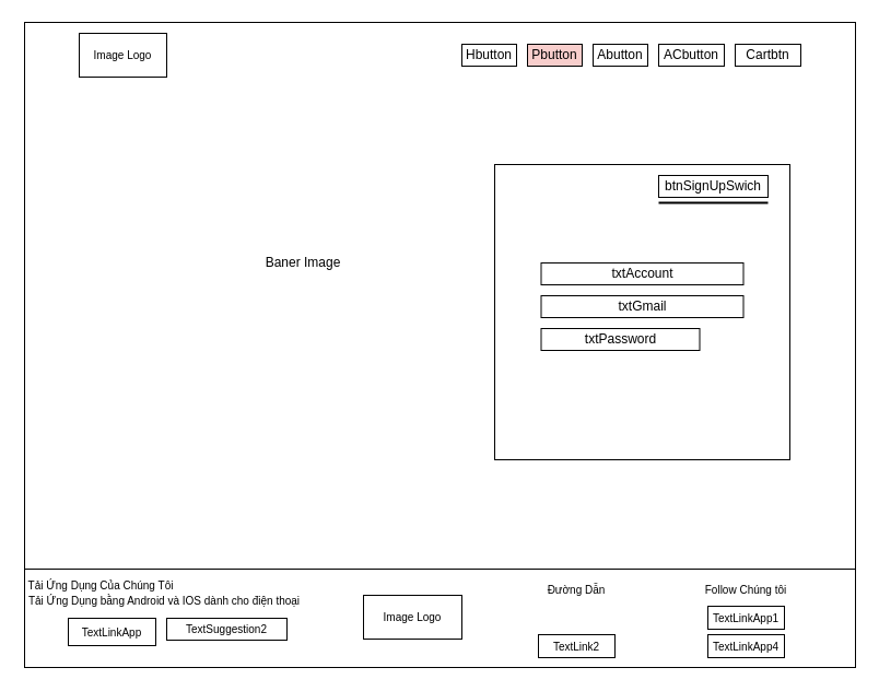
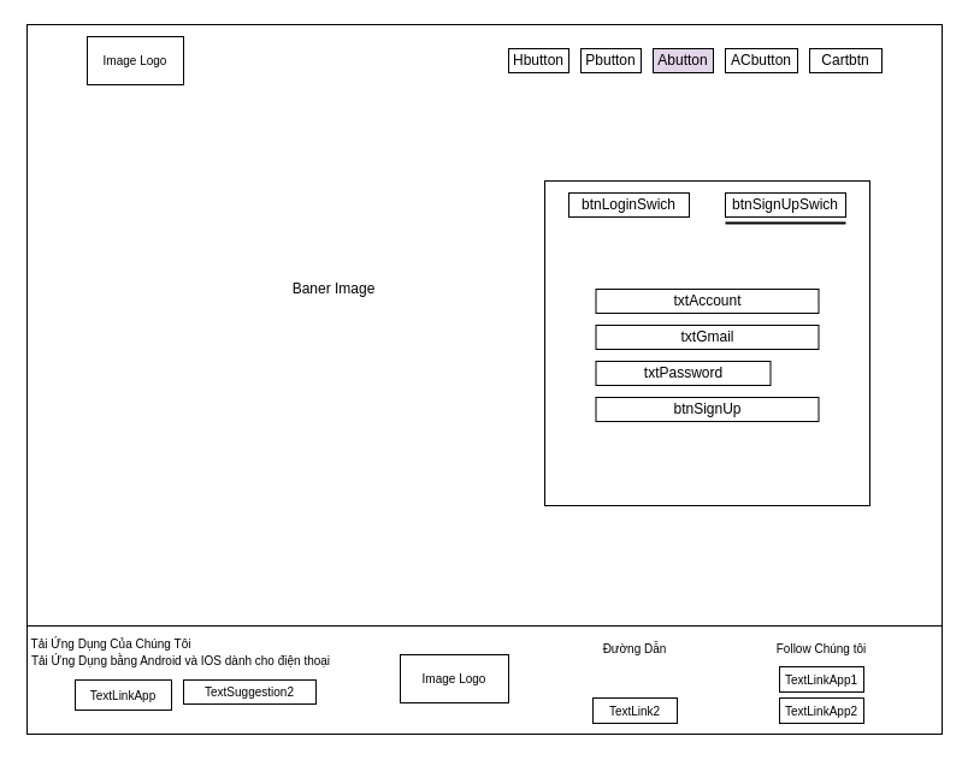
  <mxCell id="0" />
  <mxCell id="1" parent="0" />
  <mxCell id="2" value="" style="rounded=0;whiteSpace=wrap;html=1;" vertex="1" parent="1"><mxGeometry x="22" y="20" width="760" height="590" as="geometry" /></mxCell>
  <mxCell id="3" value="&lt;span style=&quot;font-size: 10px;&quot;&gt;Image Logo&lt;/span&gt;" style="rounded=0;whiteSpace=wrap;html=1;" vertex="1" parent="1"><mxGeometry x="72" y="30" width="80" height="40" as="geometry" /></mxCell>
  <mxCell id="4" value="Hbutton" style="rounded=0;whiteSpace=wrap;html=1;" vertex="1" parent="1"><mxGeometry x="422" y="40" width="50" height="20" as="geometry" /></mxCell>
- <mxCell id="5" value="Pbutton" style="rounded=0;whiteSpace=wrap;html=1;fillColor=#f8cecc;" vertex="1" parent="1"><mxGeometry x="482" y="40" width="50" height="20" as="geometry" /></mxCell>
- <mxCell id="6" value="Abutton" style="rounded=0;whiteSpace=wrap;html=1;" vertex="1" parent="1"><mxGeometry x="542" y="40" width="50" height="20" as="geometry" /></mxCell>
+ <mxCell id="5" value="Pbutton" style="rounded=0;whiteSpace=wrap;html=1;" vertex="1" parent="1"><mxGeometry x="482" y="40" width="50" height="20" as="geometry" /></mxCell>
+ <mxCell id="6" value="Abutton" style="rounded=0;whiteSpace=wrap;html=1;fillColor=#e1d5e7;" vertex="1" parent="1"><mxGeometry x="542" y="40" width="50" height="20" as="geometry" /></mxCell>
  <mxCell id="7" value="ACbutton" style="rounded=0;whiteSpace=wrap;html=1;" vertex="1" parent="1"><mxGeometry x="602" y="40" width="60" height="20" as="geometry" /></mxCell>
  <mxCell id="8" value="Cartbtn" style="rounded=0;whiteSpace=wrap;html=1;" vertex="1" parent="1"><mxGeometry x="672" y="40" width="60" height="20" as="geometry" /></mxCell>
  <mxCell id="9" value="" style="rounded=0;whiteSpace=wrap;html=1;" vertex="1" parent="1"><mxGeometry x="22" y="520" width="760" height="90" as="geometry" /></mxCell>
  <mxCell id="10" value="Tải Ứng Dụng Của Chúng Tôi" style="text;html=1;strokeColor=none;fillColor=none;align=center;verticalAlign=middle;whiteSpace=wrap;rounded=0;fontSize=10;" vertex="1" parent="1"><mxGeometry x="22" y="530" width="140" height="10" as="geometry" /></mxCell>
  <mxCell id="11" value="Tải Ứng Dụng bằng Android và IOS dành cho điện thoại" style="text;html=1;strokeColor=none;fillColor=none;align=center;verticalAlign=middle;whiteSpace=wrap;rounded=0;fontSize=10;" vertex="1" parent="1"><mxGeometry y="544" width="260" height="10" as="geometry" x="20" /></mxCell>
  <mxCell id="12" value="TextLinkApp" style="rounded=0;whiteSpace=wrap;html=1;fontSize=10;" vertex="1" parent="1"><mxGeometry x="62" y="565" width="80" height="25" as="geometry" /></mxCell>
  <mxCell id="13" value="TextSuggestion2" style="rounded=0;whiteSpace=wrap;html=1;fontSize=10;" vertex="1" parent="1"><mxGeometry x="152" y="565" width="110" height="20" as="geometry" /></mxCell>
  <mxCell id="14" value="Image Logo" style="rounded=0;whiteSpace=wrap;html=1;fontSize=10;" vertex="1" parent="1"><mxGeometry x="332" y="544" width="90" height="40" as="geometry" /></mxCell>
  <mxCell id="15" value="Đường Dẫn" style="text;html=1;strokeColor=none;fillColor=none;align=center;verticalAlign=middle;whiteSpace=wrap;rounded=0;fontSize=10;" vertex="1" parent="1"><mxGeometry x="497" y="524" width="60" height="30" as="geometry" /></mxCell>
  <mxCell id="16" value="TextLink2" style="rounded=0;whiteSpace=wrap;html=1;fontSize=10;" vertex="1" parent="1"><mxGeometry x="492" y="580" width="70" height="21" as="geometry" /></mxCell>
  <mxCell id="17" value="Follow Chúng tôi" style="text;html=1;strokeColor=none;fillColor=none;align=center;verticalAlign=middle;whiteSpace=wrap;rounded=0;fontSize=10;" vertex="1" parent="1"><mxGeometry x="642" y="524" width="80" height="30" as="geometry" /></mxCell>
  <mxCell id="18" value="TextLinkApp1" style="rounded=0;whiteSpace=wrap;html=1;fontSize=10;" vertex="1" parent="1"><mxGeometry x="647" y="554" width="70" height="21" as="geometry" /></mxCell>
- <mxCell id="19" value="TextLinkApp4" style="rounded=0;whiteSpace=wrap;html=1;fontSize=10;" vertex="1" parent="1"><mxGeometry x="647" y="580" width="70" height="21" as="geometry" /></mxCell>
+ <mxCell id="19" value="TextLinkApp2" style="rounded=0;whiteSpace=wrap;html=1;fontSize=10;" vertex="1" parent="1"><mxGeometry x="647" y="580" width="70" height="21" as="geometry" /></mxCell>
  <mxCell id="20" value="Baner Image" style="text;html=1;strokeColor=none;fillColor=none;align=center;verticalAlign=middle;whiteSpace=wrap;rounded=0;" vertex="1" parent="1"><mxGeometry x="227" y="225" width="100" height="30" as="geometry" /></mxCell>
  <mxCell id="21" value="" style="rounded=0;whiteSpace=wrap;html=1;" vertex="1" parent="1"><mxGeometry x="452" y="150" width="270" height="270" as="geometry" /></mxCell>
+ <mxCell id="22" value="btnLoginSwich" style="rounded=0;whiteSpace=wrap;html=1;" vertex="1" parent="1"><mxGeometry x="472" y="160" width="100" height="20" as="geometry" /></mxCell>
  <mxCell id="23" value="btnSignUpSwich" style="rounded=0;whiteSpace=wrap;html=1;" vertex="1" parent="1"><mxGeometry x="602" y="160" width="100" height="20" as="geometry" /></mxCell>
  <mxCell id="24" value="txtAccount" style="rounded=0;whiteSpace=wrap;html=1;" vertex="1" parent="1"><mxGeometry x="494.5" y="240" width="185" height="20" as="geometry" /></mxCell>
  <mxCell id="25" value="txtPassword" style="rounded=0;whiteSpace=wrap;html=1;" vertex="1" parent="1"><mxGeometry x="494.5" y="300" width="145" height="20" as="geometry" /></mxCell>
+ <mxCell id="26" value="btnSignUp" style="rounded=0;whiteSpace=wrap;html=1;" vertex="1" parent="1"><mxGeometry x="494.5" y="330" width="185" height="20" as="geometry" /></mxCell>
  <mxCell id="27" value="" style="line;strokeWidth=2;html=1;" vertex="1" parent="1"><mxGeometry x="602" y="180" width="100" height="10" as="geometry" /></mxCell>
  <mxCell id="28" value="txtGmail" style="rounded=0;whiteSpace=wrap;html=1;" vertex="1" parent="1"><mxGeometry x="494.5" y="270" width="185" height="20" as="geometry" /></mxCell>
